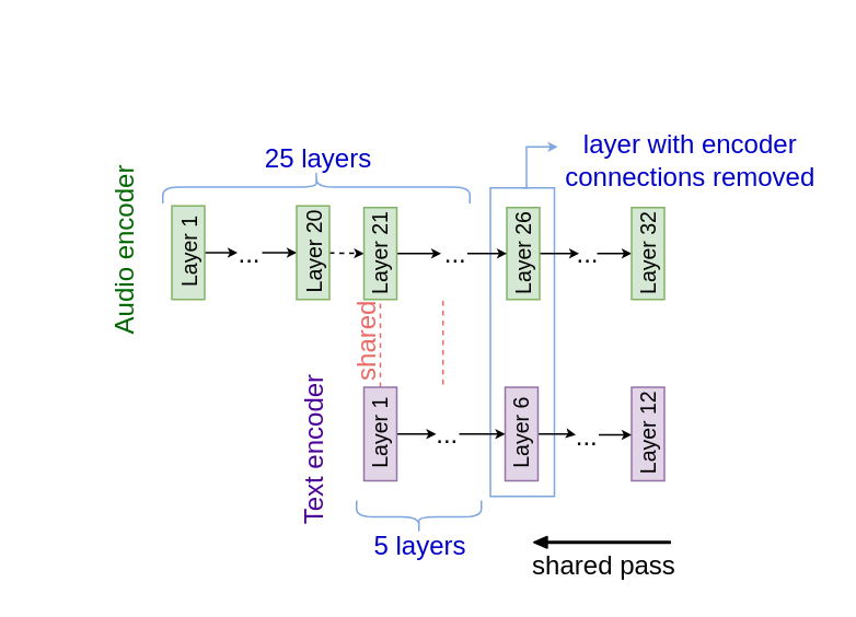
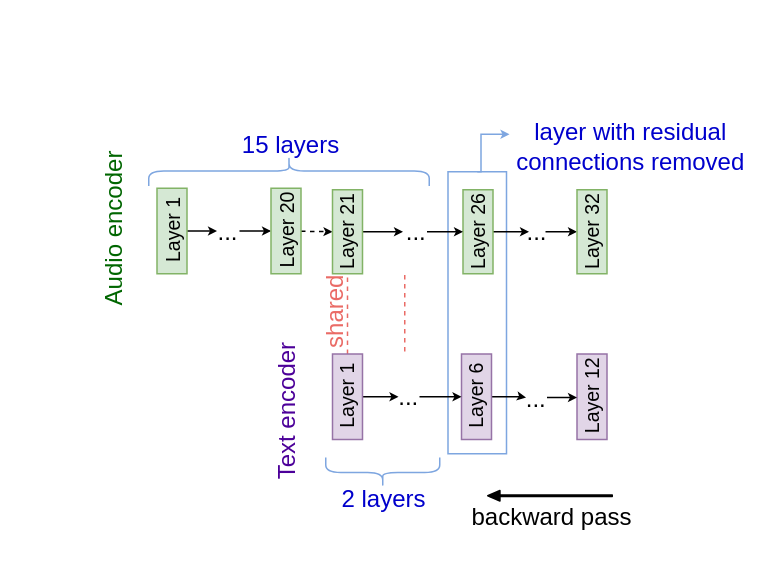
  <mxCell id="0" />
  <mxCell id="1" parent="0" />
  <mxCell id="2" value="" style="rounded=0;whiteSpace=wrap;html=1;fontSize=16;fillColor=none;strokeColor=#7EA6E0;" parent="1" vertex="1"><mxGeometry x="298" y="114" width="39" height="188" as="geometry" /></mxCell>
  <mxCell id="3" style="edgeStyle=orthogonalEdgeStyle;rounded=0;orthogonalLoop=1;jettySize=auto;html=1;endSize=3;entryX=0;entryY=0.5;entryDx=0;entryDy=0;" parent="1" source="4" target="9" edge="1"><mxGeometry relative="1" as="geometry"><mxPoint x="149" y="153" as="targetPoint" /><Array as="points"><mxPoint x="143" y="154" /><mxPoint x="143" y="154" /></Array></mxGeometry></mxCell>
  <mxCell id="4" value="Layer 1" style="text;html=1;strokeColor=#82b366;fillColor=#d5e8d4;align=center;verticalAlign=middle;whiteSpace=wrap;rounded=0;rotation=-90;fontSize=13;" parent="1" vertex="1"><mxGeometry x="85.5" y="143.5" width="57" height="20" as="geometry" /></mxCell>
  <mxCell id="5" style="rounded=0;orthogonalLoop=1;jettySize=auto;html=1;exitX=1;exitY=0.5;exitDx=0;exitDy=0;entryX=0;entryY=0.5;entryDx=0;entryDy=0;fontSize=16;endArrow=none;endFill=0;strokeColor=#EA6B66;dashed=1;" parent="1" source="7" target="13" edge="1"><mxGeometry relative="1" as="geometry" /></mxCell>
  <mxCell id="6" style="edgeStyle=orthogonalEdgeStyle;rounded=0;orthogonalLoop=1;jettySize=auto;html=1;endSize=3;entryX=0;entryY=0.5;entryDx=0;entryDy=0;" parent="1" source="7" target="28" edge="1"><mxGeometry relative="1" as="geometry"><mxPoint x="265" y="270.5" as="targetPoint" /><Array as="points" /></mxGeometry></mxCell>
  <mxCell id="7" value="Layer 1" style="text;html=1;strokeColor=#9673a6;fillColor=#e1d5e7;align=center;verticalAlign=middle;whiteSpace=wrap;rounded=0;rotation=-90;fontSize=13;" parent="1" vertex="1"><mxGeometry x="202.5" y="254" width="57" height="20" as="geometry" /></mxCell>
  <mxCell id="8" style="edgeStyle=orthogonalEdgeStyle;rounded=0;orthogonalLoop=1;jettySize=auto;html=1;entryX=0.5;entryY=0;entryDx=0;entryDy=0;endSize=3;" parent="1" source="9" target="11" edge="1"><mxGeometry relative="1" as="geometry" /></mxCell>
  <mxCell id="9" value="&lt;font style=&quot;font-size: 16px;&quot;&gt;...&lt;/font&gt;" style="text;html=1;strokeColor=none;fillColor=none;align=center;verticalAlign=middle;whiteSpace=wrap;rounded=0;fontSize=16;" parent="1" vertex="1"><mxGeometry x="144" y="143.5" width="15" height="20" as="geometry" /></mxCell>
  <mxCell id="10" style="edgeStyle=orthogonalEdgeStyle;rounded=0;orthogonalLoop=1;jettySize=auto;html=1;entryX=0.5;entryY=0;entryDx=0;entryDy=0;endSize=3;dashed=1;" parent="1" source="11" target="13" edge="1"><mxGeometry relative="1" as="geometry"><Array as="points"><mxPoint x="220" y="153" /></Array></mxGeometry></mxCell>
  <mxCell id="11" value="Layer 20" style="text;html=1;strokeColor=#82b366;fillColor=#d5e8d4;align=center;verticalAlign=middle;whiteSpace=wrap;rounded=0;rotation=-90;fontSize=13;" parent="1" vertex="1"><mxGeometry x="161.5" y="143.5" width="57" height="20" as="geometry" /></mxCell>
  <mxCell id="12" style="edgeStyle=orthogonalEdgeStyle;rounded=0;orthogonalLoop=1;jettySize=auto;html=1;endSize=3;" parent="1" source="13" edge="1"><mxGeometry relative="1" as="geometry"><mxPoint x="268" y="154" as="targetPoint" /></mxGeometry></mxCell>
  <mxCell id="13" value="Layer 21" style="text;html=1;strokeColor=#82b366;fillColor=#d5e8d4;align=center;verticalAlign=middle;whiteSpace=wrap;rounded=0;rotation=-90;fontSize=13;" parent="1" vertex="1"><mxGeometry x="203" y="144" width="56" height="20" as="geometry" /></mxCell>
  <mxCell id="14" style="edgeStyle=orthogonalEdgeStyle;rounded=0;orthogonalLoop=1;jettySize=auto;html=1;entryX=0;entryY=0.5;entryDx=0;entryDy=0;endSize=3;" parent="1" source="15" target="17" edge="1"><mxGeometry relative="1" as="geometry" /></mxCell>
  <mxCell id="15" value="Layer 26" style="text;html=1;strokeColor=#82b366;fillColor=#d5e8d4;align=center;verticalAlign=middle;whiteSpace=wrap;rounded=0;rotation=-90;fontSize=13;" parent="1" vertex="1"><mxGeometry x="290" y="144" width="56" height="20" as="geometry" /></mxCell>
  <mxCell id="16" style="edgeStyle=orthogonalEdgeStyle;rounded=0;orthogonalLoop=1;jettySize=auto;html=1;exitX=1;exitY=0.5;exitDx=0;exitDy=0;entryX=0.5;entryY=0;entryDx=0;entryDy=0;endSize=3;" parent="1" source="17" target="18" edge="1"><mxGeometry relative="1" as="geometry" /></mxCell>
  <mxCell id="17" value="&lt;font style=&quot;font-size: 16px;&quot;&gt;...&lt;/font&gt;" style="text;html=1;strokeColor=none;fillColor=none;align=center;verticalAlign=middle;whiteSpace=wrap;rounded=0;fontSize=16;" parent="1" vertex="1"><mxGeometry x="352" y="144" width="11" height="20" as="geometry" /></mxCell>
  <mxCell id="18" value="Layer 32" style="text;html=1;strokeColor=#82b366;fillColor=#d5e8d4;align=center;verticalAlign=middle;whiteSpace=wrap;rounded=0;rotation=-90;fontSize=13;" parent="1" vertex="1"><mxGeometry x="366" y="144" width="56" height="20" as="geometry" /></mxCell>
  <mxCell id="19" style="edgeStyle=orthogonalEdgeStyle;rounded=0;orthogonalLoop=1;jettySize=auto;html=1;endSize=3;" parent="1" source="20" target="23" edge="1"><mxGeometry relative="1" as="geometry" /></mxCell>
  <mxCell id="20" value="Layer 6" style="text;html=1;strokeColor=#9673a6;fillColor=#e1d5e7;align=center;verticalAlign=middle;whiteSpace=wrap;rounded=0;rotation=-90;fontSize=13;" parent="1" vertex="1"><mxGeometry x="288.5" y="254" width="57" height="20" as="geometry" /></mxCell>
  <mxCell id="21" value="Layer 12" style="text;html=1;strokeColor=#9673a6;fillColor=#e1d5e7;align=center;verticalAlign=middle;whiteSpace=wrap;rounded=0;rotation=-90;fontSize=13;" parent="1" vertex="1"><mxGeometry x="365.5" y="254" width="57" height="20" as="geometry" /></mxCell>
  <mxCell id="22" style="edgeStyle=orthogonalEdgeStyle;rounded=0;orthogonalLoop=1;jettySize=auto;html=1;entryX=0.5;entryY=0;entryDx=0;entryDy=0;endSize=3;" parent="1" source="23" target="21" edge="1"><mxGeometry relative="1" as="geometry" /></mxCell>
  <mxCell id="23" value="&lt;font style=&quot;font-size: 16px;&quot;&gt;...&lt;/font&gt;" style="text;html=1;strokeColor=none;fillColor=none;align=center;verticalAlign=middle;whiteSpace=wrap;rounded=0;fontSize=16;" parent="1" vertex="1"><mxGeometry x="350" y="254.5" width="14" height="20" as="geometry" /></mxCell>
  <mxCell id="24" value="&lt;font style=&quot;font-size: 16px&quot; color=&quot;#ea6b66&quot;&gt;shared&lt;/font&gt;" style="text;html=1;strokeColor=none;fillColor=none;align=center;verticalAlign=middle;whiteSpace=wrap;rounded=0;fontSize=16;rotation=-90;" parent="1" vertex="1"><mxGeometry x="202.5" y="198" width="40" height="20" as="geometry" /></mxCell>
  <mxCell id="25" value="&lt;font style=&quot;font-size: 16px&quot;&gt;Audio encoder&lt;/font&gt;" style="text;html=1;strokeColor=none;fillColor=none;align=center;verticalAlign=middle;whiteSpace=wrap;rounded=0;fontColor=#006600;rotation=-90;fontSize=13;" parent="1" vertex="1"><mxGeometry x="20" y="142" width="110" height="20" as="geometry" /></mxCell>
  <mxCell id="26" value="&lt;font style=&quot;font-size: 16px&quot;&gt;Text encoder&lt;/font&gt;" style="text;html=1;strokeColor=none;fillColor=none;align=center;verticalAlign=middle;whiteSpace=wrap;rounded=0;fontColor=#4C0099;rotation=-90;fontSize=13;" parent="1" vertex="1"><mxGeometry x="140" y="264" width="101.5" height="20" as="geometry" /></mxCell>
  <mxCell id="27" style="edgeStyle=none;rounded=0;orthogonalLoop=1;jettySize=auto;html=1;entryX=0.5;entryY=0;entryDx=0;entryDy=0;fontSize=16;endArrow=classic;endFill=1;endSize=3;strokeColor=#000000;" parent="1" source="28" target="20" edge="1"><mxGeometry relative="1" as="geometry" /></mxCell>
  <mxCell id="28" value="&lt;font style=&quot;font-size: 16px;&quot;&gt;...&lt;/font&gt;" style="text;html=1;strokeColor=none;fillColor=none;align=center;verticalAlign=middle;whiteSpace=wrap;rounded=0;fontSize=16;" parent="1" vertex="1"><mxGeometry x="265" y="254" width="14" height="20" as="geometry" /></mxCell>
  <mxCell id="29" style="edgeStyle=none;rounded=0;orthogonalLoop=1;jettySize=auto;html=1;entryX=0.5;entryY=0;entryDx=0;entryDy=0;fontSize=16;endArrow=classic;endFill=1;endSize=3;" parent="1" source="30" target="15" edge="1"><mxGeometry relative="1" as="geometry" /></mxCell>
  <mxCell id="30" value="&lt;font style=&quot;font-size: 16px;&quot;&gt;...&lt;/font&gt;" style="text;html=1;strokeColor=none;fillColor=none;align=center;verticalAlign=middle;whiteSpace=wrap;rounded=0;fontSize=16;" parent="1" vertex="1"><mxGeometry x="270" y="144" width="14" height="20" as="geometry" /></mxCell>
  <mxCell id="31" style="edgeStyle=orthogonalEdgeStyle;rounded=0;orthogonalLoop=1;jettySize=auto;html=1;exitX=0.5;exitY=0;exitDx=0;exitDy=0;fontSize=16;endArrow=classic;endFill=1;endSize=3;strokeColor=#7EA6E0;" parent="1" source="2" edge="1"><mxGeometry relative="1" as="geometry"><mxPoint x="339" y="89" as="targetPoint" /><Array as="points"><mxPoint x="320" y="114" /></Array></mxGeometry></mxCell>
- <mxCell id="32" value="&lt;font style=&quot;font-size: 16px&quot; color=&quot;#0000cc&quot;&gt;layer with encoder connections removed&lt;/font&gt;" style="text;html=1;strokeColor=none;fillColor=none;align=center;verticalAlign=middle;whiteSpace=wrap;rounded=0;fontSize=14;" parent="1" vertex="1"><mxGeometry x="341" y="79" width="158" height="35" as="geometry" /></mxCell>
+ <mxCell id="32" value="&lt;font style=&quot;font-size: 16px&quot; color=&quot;#0000cc&quot;&gt;layer with residual connections removed&lt;/font&gt;" style="text;html=1;strokeColor=none;fillColor=none;align=center;verticalAlign=middle;whiteSpace=wrap;rounded=0;fontSize=14;" parent="1" vertex="1"><mxGeometry x="341" y="79" width="158" height="35" as="geometry" /></mxCell>
  <mxCell id="33" value="" style="shape=curlyBracket;whiteSpace=wrap;html=1;rounded=1;fontSize=16;strokeColor=#7EA6E0;fillColor=none;rotation=90;" parent="1" vertex="1"><mxGeometry x="182" y="20" width="20" height="187" as="geometry" /></mxCell>
  <mxCell id="34" value="" style="shape=curlyBracket;whiteSpace=wrap;html=1;rounded=1;fontSize=16;strokeColor=#7EA6E0;fillColor=none;rotation=-90;" parent="1" vertex="1"><mxGeometry x="244.5" y="276.5" width="20" height="76" as="geometry" /></mxCell>
- <mxCell id="35" value="&lt;font style=&quot;font-size: 16px&quot; color=&quot;#0000cc&quot;&gt;5 layers&lt;/font&gt;" style="text;html=1;strokeColor=none;fillColor=none;align=center;verticalAlign=middle;whiteSpace=wrap;rounded=0;fontSize=14;" parent="1" vertex="1"><mxGeometry x="223" y="314" width="65" height="35" as="geometry" /></mxCell>
- <mxCell id="36" value="&lt;font style=&quot;font-size: 16px&quot; color=&quot;#0000cc&quot;&gt;25 layers&lt;/font&gt;" style="text;html=1;strokeColor=none;fillColor=none;align=center;verticalAlign=middle;whiteSpace=wrap;rounded=0;fontSize=14;" parent="1" vertex="1"><mxGeometry x="158" y="78" width="71" height="35" as="geometry" /></mxCell>
+ <mxCell id="35" value="&lt;font style=&quot;font-size: 16px&quot; color=&quot;#0000cc&quot;&gt;2 layers&lt;/font&gt;" style="text;html=1;strokeColor=none;fillColor=none;align=center;verticalAlign=middle;whiteSpace=wrap;rounded=0;fontSize=14;" parent="1" vertex="1"><mxGeometry x="223" y="314" width="65" height="35" as="geometry" /></mxCell>
+ <mxCell id="36" value="&lt;font style=&quot;font-size: 16px&quot; color=&quot;#0000cc&quot;&gt;15 layers&lt;/font&gt;" style="text;html=1;strokeColor=none;fillColor=none;align=center;verticalAlign=middle;whiteSpace=wrap;rounded=0;fontSize=14;" parent="1" vertex="1"><mxGeometry x="158" y="78" width="71" height="35" as="geometry" /></mxCell>
  <mxCell id="37" value="" style="shape=flexArrow;endArrow=classic;html=1;fontSize=16;endSize=2.376;strokeColor=#000000;fillColor=#000000;width=1.129;endWidth=4.957;" parent="1" edge="1"><mxGeometry width="50" height="50" relative="1" as="geometry"><mxPoint x="408" y="330" as="sourcePoint" /><mxPoint x="324" y="330" as="targetPoint" /></mxGeometry></mxCell>
- <mxCell id="38" value="&lt;font style=&quot;font-size: 16px&quot;&gt;shared pass&lt;/font&gt;" style="text;html=1;strokeColor=none;fillColor=none;align=center;verticalAlign=middle;whiteSpace=wrap;rounded=0;fontSize=16;" parent="1" vertex="1"><mxGeometry x="306" y="334" width="123" height="20" as="geometry" /></mxCell>
+ <mxCell id="38" value="&lt;font style=&quot;font-size: 16px&quot;&gt;backward pass&lt;/font&gt;" style="text;html=1;strokeColor=none;fillColor=none;align=center;verticalAlign=middle;whiteSpace=wrap;rounded=0;fontSize=16;" parent="1" vertex="1"><mxGeometry x="306" y="334" width="123" height="20" as="geometry" /></mxCell>
  <mxCell id="39" style="edgeStyle=none;rounded=0;orthogonalLoop=1;jettySize=auto;html=1;entryX=0;entryY=0.5;entryDx=0;entryDy=0;fontSize=16;endArrow=none;endFill=0;strokeColor=#EA6B66;dashed=1;" parent="1" edge="1"><mxGeometry relative="1" as="geometry"><mxPoint x="269.17" y="233.75" as="sourcePoint" /><mxPoint x="269.17" y="180.25" as="targetPoint" /></mxGeometry></mxCell>
